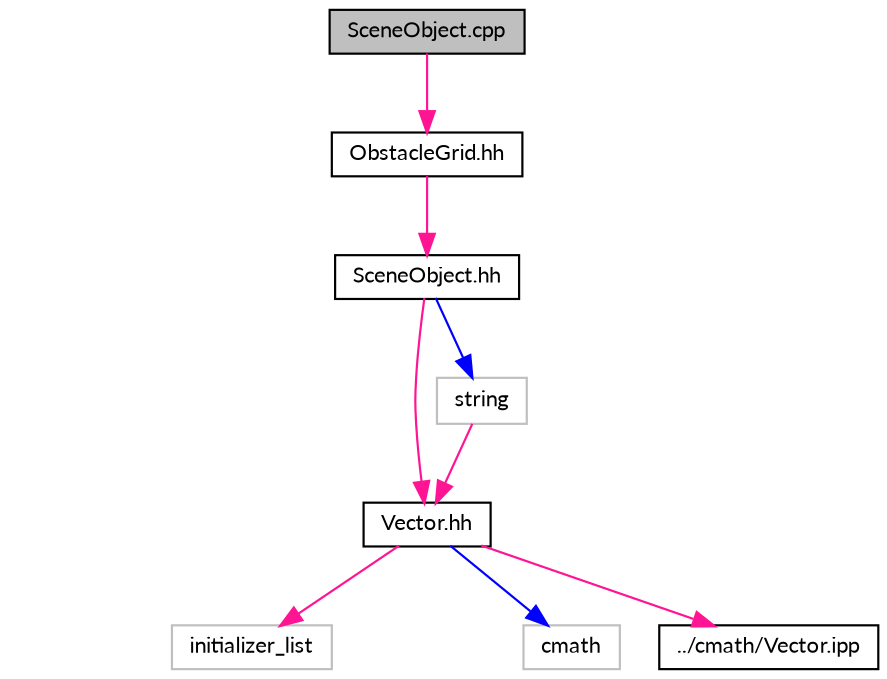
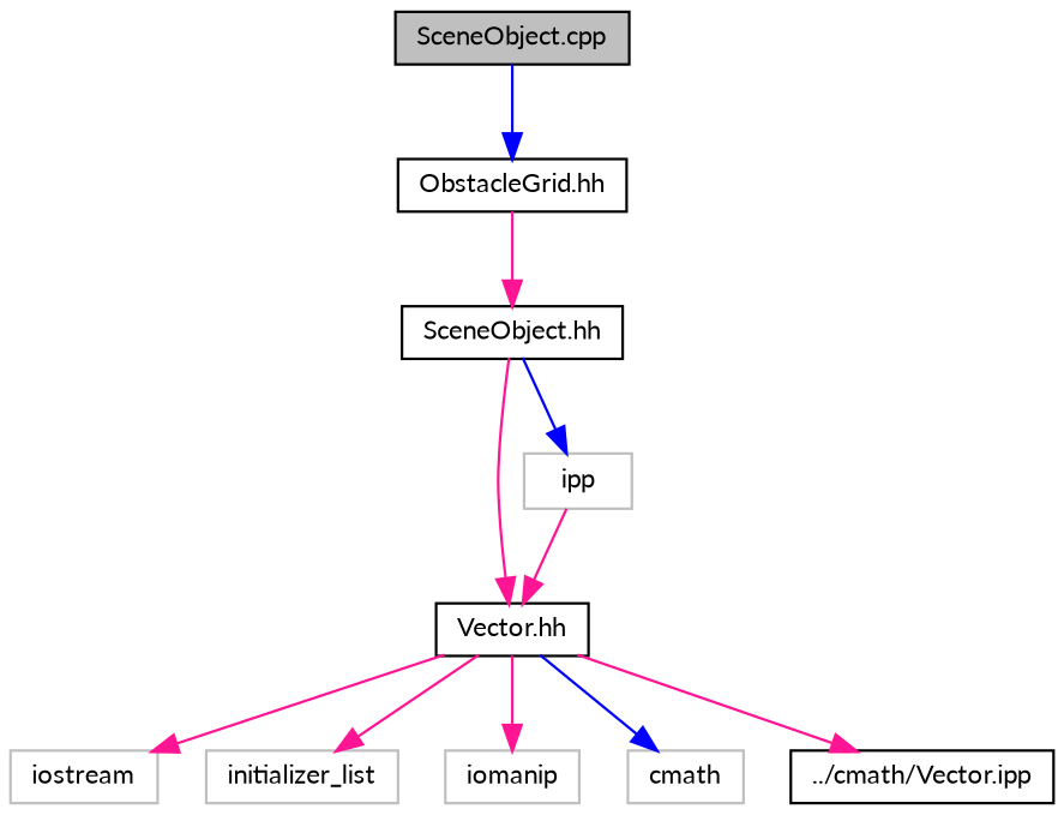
  digraph {
    fontname=Lato
    node [color=black fillcolor=white fontname=Lato fontsize=10 shape=record style=filled]
    edge [color=deeppink fontname=Lato fontsize=10 labelfontname=Helvetica labelfontsize=10 style=solid]
    n1 [fillcolor=grey75 fontcolor=black height=0.2 label="SceneObject.cpp" width=0.4]
    n2 [height=0.2 label="ObstacleGrid.hh" width=0.4]
    n3 [height=0.2 label="SceneObject.hh" width=0.4]
    n4 [height=0.2 label="Vector.hh" width=0.4]
-   n5 [color=grey75 height=0.2 label=string width=0.4]
+   n5 [color=grey75 height=0.2 label=ipp width=0.4]
+   n6 [color=grey75 height=0.2 label=iostream width=0.4]
    n7 [color=grey75 height=0.2 label=initializer_list width=0.4]
+   n8 [color=grey75 height=0.2 label=iomanip width=0.4]
    n9 [color=grey75 height=0.2 label=cmath width=0.4]
    n10 [height=0.2 label="../cmath/Vector.ipp" width=0.4]
-   n1 -> n2
+   n1 -> n2 [color=blue]
    n2 -> n3
    n3 -> n4
    n3 -> n5 [color=blue]
+   n4 -> n6
    n4 -> n7
+   n4 -> n8
    n4 -> n9 [color=blue]
    n4 -> n10
    n5 -> n4
  }
